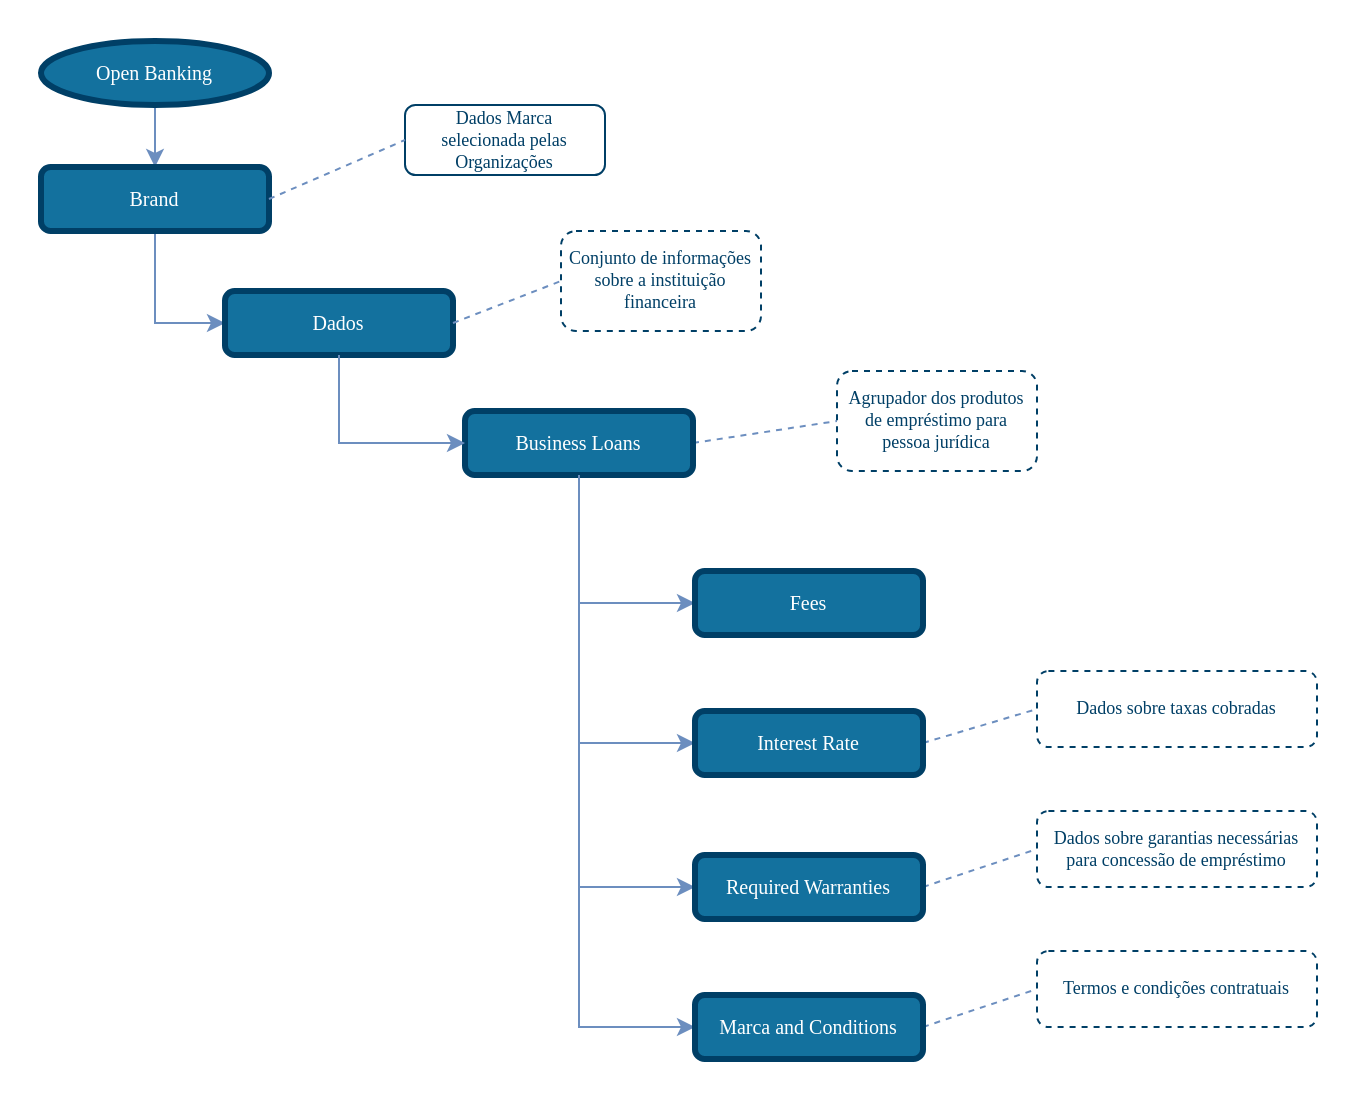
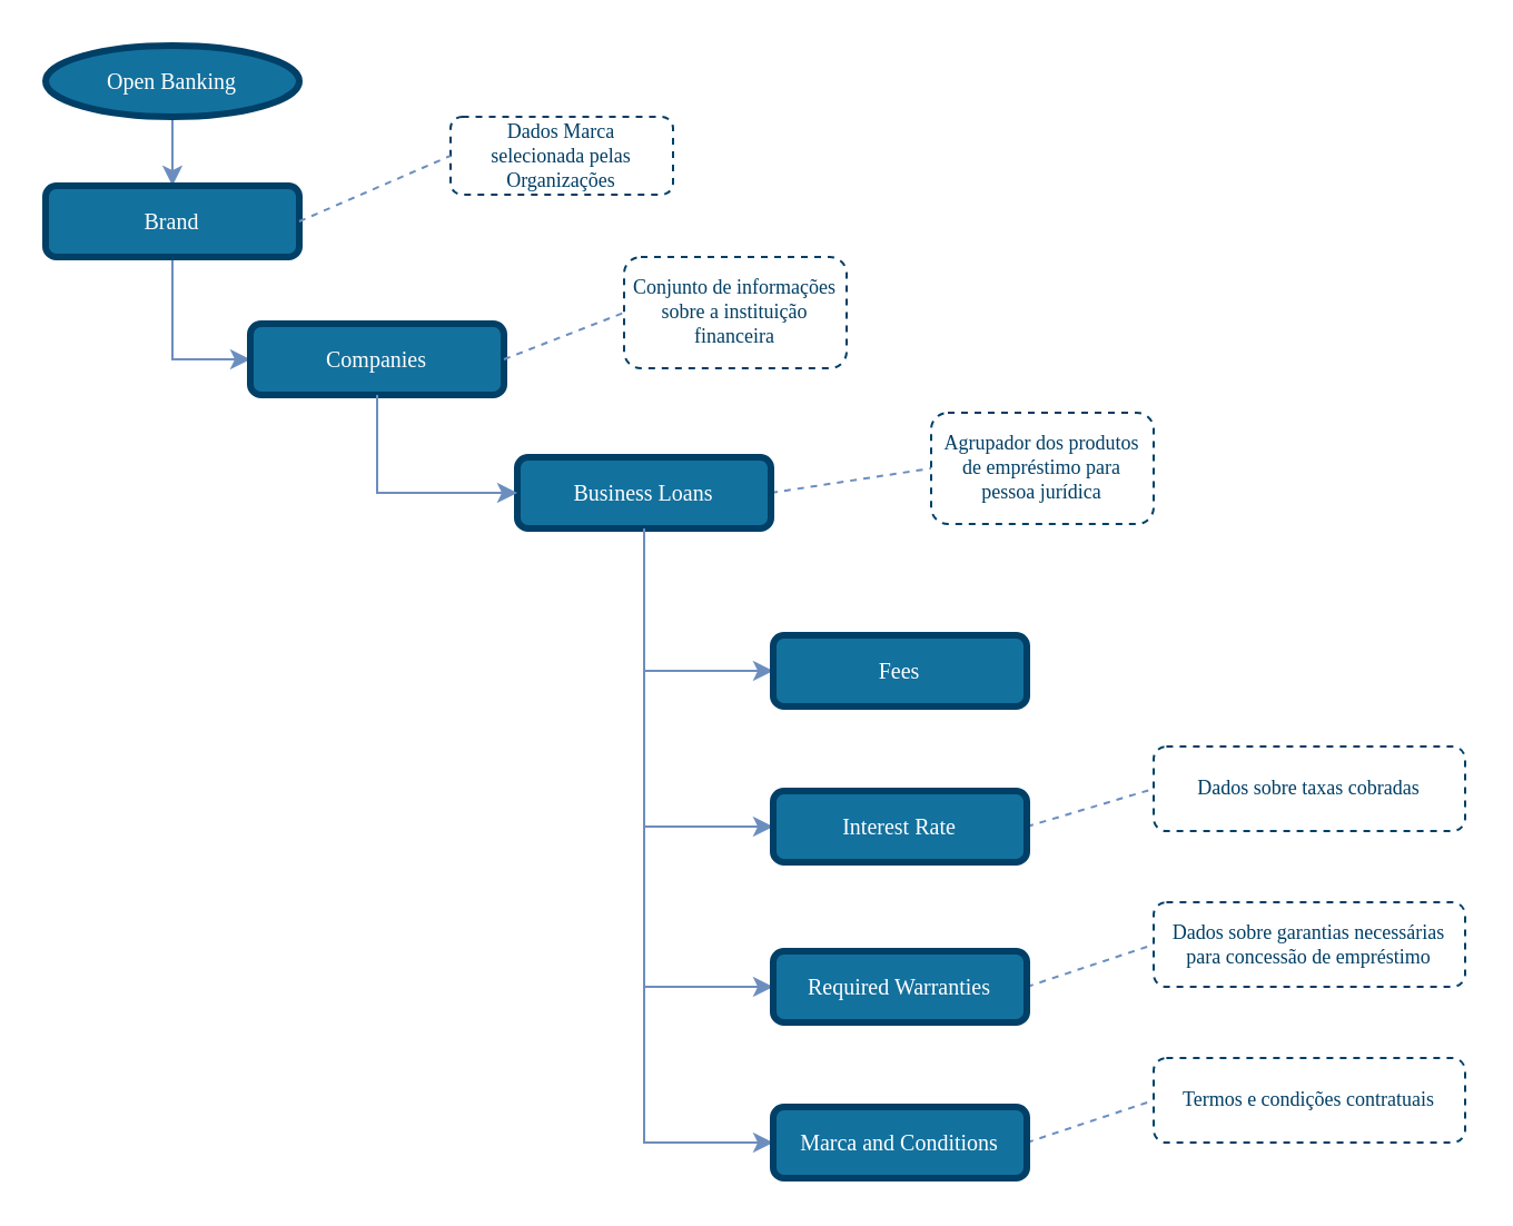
  <mxCell id="0" />
  <mxCell id="1" parent="0" />
  <mxCell id="2" style="edgeStyle=orthogonalEdgeStyle;rounded=0;orthogonalLoop=1;jettySize=auto;html=1;exitX=0.5;exitY=1;exitDx=0;exitDy=0;entryX=0.5;entryY=0;entryDx=0;entryDy=0;endSize=6;fillColor=#dae8fc;strokeColor=#6c8ebf;comic=0;shadow=0;backgroundOutline=0;snapToPoint=0;fixDash=0;endArrow=classic;endFill=1;" parent="1" source="3" target="9" edge="1"><mxGeometry relative="1" as="geometry" /></mxCell>
  <mxCell id="3" value="Open Banking" style="ellipse;whiteSpace=wrap;html=1;comic=0;shadow=0;backgroundOutline=0;snapToPoint=0;fixDash=0;strokeWidth=3;fontFamily=Verdana;fontStyle=0;labelBackgroundColor=none;labelBorderColor=none;fontSize=10;fillColor=#13719E;strokeColor=#003F66;fontColor=#ffffff;" parent="1" vertex="1"><mxGeometry x="20" y="20" width="114" height="32" as="geometry" /></mxCell>
  <mxCell id="4" style="edgeStyle=orthogonalEdgeStyle;rounded=0;orthogonalLoop=1;jettySize=auto;html=1;exitX=0.5;exitY=1;exitDx=0;exitDy=0;entryX=0;entryY=0.5;entryDx=0;entryDy=0;strokeColor=#6C8EBF;endArrow=classic;endFill=1;" parent="1" source="6" target="22" edge="1"><mxGeometry relative="1" as="geometry"><mxPoint x="336" y="308" as="targetPoint" /></mxGeometry></mxCell>
  <mxCell id="5" style="edgeStyle=none;rounded=1;orthogonalLoop=1;jettySize=auto;html=1;exitX=1;exitY=0.5;exitDx=0;exitDy=0;entryX=0;entryY=0.5;entryDx=0;entryDy=0;dashed=1;endArrow=none;endFill=0;endSize=6;strokeColor=#6C8EBF;" parent="1" source="6" target="7" edge="1"><mxGeometry relative="1" as="geometry"><mxPoint x="382" y="175" as="targetPoint" /></mxGeometry></mxCell>
  <mxCell id="6" value="Business Loans" style="rounded=1;whiteSpace=wrap;html=1;comic=0;shadow=0;backgroundOutline=0;snapToPoint=0;fixDash=0;strokeWidth=3;fontFamily=Verdana;fontStyle=0;labelBackgroundColor=none;labelBorderColor=none;fontSize=10;fillColor=#13719E;strokeColor=#003F66;fontColor=#ffffff;" parent="1" vertex="1"><mxGeometry x="232" y="205" width="114" height="32" as="geometry" /></mxCell>
  <mxCell id="7" value="&lt;font style=&quot;font-size: 9px&quot;&gt;Agrupador dos produtos de empréstimo para pessoa jurídica&lt;/font&gt;" style="rounded=1;whiteSpace=wrap;html=1;shadow=0;comic=0;strokeColor=#003F66;strokeWidth=1;fillColor=#ffffff;fontFamily=Verdana;fontSize=9;fontColor=#003F66;dashed=1;spacingLeft=5;spacing=0;spacingRight=5;spacingBottom=5;spacingTop=5;align=center;verticalAlign=middle;gradientColor=#ffffff;" parent="1" vertex="1"><mxGeometry x="418" y="185" width="100" height="50" as="geometry" /></mxCell>
  <mxCell id="8" style="edgeStyle=orthogonalEdgeStyle;rounded=0;orthogonalLoop=1;jettySize=auto;html=1;entryX=0;entryY=0.5;entryDx=0;entryDy=0;shadow=0;strokeColor=#6c8ebf;fillColor=#dae8fc;endFill=1;endSize=6;comic=0;exitX=0.5;exitY=1;exitDx=0;exitDy=0;" parent="1" source="9" target="14" edge="1"><mxGeometry relative="1" as="geometry" /></mxCell>
  <mxCell id="9" value="Brand" style="rounded=1;whiteSpace=wrap;html=1;comic=0;shadow=0;backgroundOutline=0;snapToPoint=0;fixDash=0;strokeWidth=3;fontFamily=Verdana;fontStyle=0;labelBackgroundColor=none;labelBorderColor=none;fontSize=10;fillColor=#13719E;strokeColor=#003F66;fontColor=#ffffff;" parent="1" vertex="1"><mxGeometry x="20" y="83" width="114" height="32" as="geometry" /></mxCell>
- <mxCell id="10" value="Dados Marca selecionada pelas Organizações" style="rounded=1;whiteSpace=wrap;html=1;shadow=0;comic=0;strokeColor=#003F66;strokeWidth=1;fillColor=#ffffff;fontFamily=Verdana;fontSize=9;fontColor=#003F66;dashed=0;spacingLeft=5;spacing=0;spacingRight=5;spacingBottom=5;spacingTop=5;align=center;verticalAlign=middle;gradientColor=#ffffff;" parent="1" vertex="1"><mxGeometry x="202" y="52" width="100" height="35" as="geometry" /></mxCell>
+ <mxCell id="10" value="Dados Marca selecionada pelas Organizações" style="rounded=1;whiteSpace=wrap;html=1;shadow=0;comic=0;strokeColor=#003F66;strokeWidth=1;fillColor=#ffffff;fontFamily=Verdana;fontSize=9;fontColor=#003F66;dashed=1;spacingLeft=5;spacing=0;spacingRight=5;spacingBottom=5;spacingTop=5;align=center;verticalAlign=middle;gradientColor=#ffffff;" parent="1" vertex="1"><mxGeometry x="202" y="52" width="100" height="35" as="geometry" /></mxCell>
  <mxCell id="11" style="edgeStyle=none;rounded=1;orthogonalLoop=1;jettySize=auto;html=1;exitX=1;exitY=0.5;exitDx=0;exitDy=0;entryX=0;entryY=0.5;entryDx=0;entryDy=0;dashed=1;endArrow=none;endFill=0;endSize=6;strokeColor=#6C8EBF;" parent="1" source="9" target="10" edge="1"><mxGeometry relative="1" as="geometry"><mxPoint x="250" y="160" as="targetPoint" /><mxPoint x="144" y="181" as="sourcePoint" /></mxGeometry></mxCell>
  <mxCell id="12" style="edgeStyle=orthogonalEdgeStyle;rounded=0;orthogonalLoop=1;jettySize=auto;html=1;entryX=0;entryY=0.5;entryDx=0;entryDy=0;strokeColor=#6C8EBF;endArrow=classic;endFill=1;exitX=0.5;exitY=1;exitDx=0;exitDy=0;" parent="1" source="6" target="23" edge="1"><mxGeometry relative="1" as="geometry"><mxPoint x="288" y="245" as="sourcePoint" /><mxPoint x="336" y="380" as="targetPoint" /></mxGeometry></mxCell>
  <mxCell id="13" style="edgeStyle=orthogonalEdgeStyle;rounded=0;orthogonalLoop=1;jettySize=auto;html=1;exitX=0.5;exitY=1;exitDx=0;exitDy=0;entryX=0;entryY=0.5;entryDx=0;entryDy=0;strokeColor=#6C8EBF;endArrow=classic;endFill=1;" parent="1" source="6" target="25" edge="1"><mxGeometry relative="1" as="geometry"><mxPoint x="339" y="287" as="sourcePoint" /><mxPoint x="336" y="509" as="targetPoint" /></mxGeometry></mxCell>
- <mxCell id="14" value="Dados" style="rounded=1;whiteSpace=wrap;html=1;comic=0;shadow=0;backgroundOutline=0;snapToPoint=0;fixDash=0;strokeWidth=3;fontFamily=Verdana;fontStyle=0;labelBackgroundColor=none;labelBorderColor=none;fontSize=10;fillColor=#13719E;strokeColor=#003F66;fontColor=#ffffff;" parent="1" vertex="1"><mxGeometry x="112" y="145" width="114" height="32" as="geometry" /></mxCell>
+ <mxCell id="14" value="Companies" style="rounded=1;whiteSpace=wrap;html=1;comic=0;shadow=0;backgroundOutline=0;snapToPoint=0;fixDash=0;strokeWidth=3;fontFamily=Verdana;fontStyle=0;labelBackgroundColor=none;labelBorderColor=none;fontSize=10;fillColor=#13719E;strokeColor=#003F66;fontColor=#ffffff;" parent="1" vertex="1"><mxGeometry x="112" y="145" width="114" height="32" as="geometry" /></mxCell>
  <mxCell id="15" style="edgeStyle=orthogonalEdgeStyle;rounded=0;orthogonalLoop=1;jettySize=auto;html=1;entryX=0;entryY=0.5;entryDx=0;entryDy=0;shadow=0;strokeColor=#6c8ebf;fillColor=#dae8fc;endFill=1;endSize=6;comic=0;exitX=0.5;exitY=1;exitDx=0;exitDy=0;" parent="1" source="14" target="6" edge="1"><mxGeometry relative="1" as="geometry"><mxPoint x="151.5" y="254" as="sourcePoint" /><mxPoint x="186.5" y="310" as="targetPoint" /></mxGeometry></mxCell>
  <mxCell id="16" style="edgeStyle=none;rounded=1;orthogonalLoop=1;jettySize=auto;html=1;exitX=1;exitY=0.5;exitDx=0;exitDy=0;entryX=0;entryY=0.5;entryDx=0;entryDy=0;dashed=1;endArrow=none;endFill=0;endSize=6;strokeColor=#6C8EBF;" parent="1" source="14" target="17" edge="1"><mxGeometry relative="1" as="geometry"><mxPoint x="232" y="157" as="sourcePoint" /></mxGeometry></mxCell>
  <mxCell id="17" value="&lt;font style=&quot;font-size: 9px&quot;&gt;Conjunto de informações sobre a instituição financeira&lt;/font&gt;" style="rounded=1;whiteSpace=wrap;html=1;shadow=0;comic=0;strokeColor=#003F66;strokeWidth=1;fillColor=#ffffff;gradientColor=#ffffff;fontFamily=Verdana;fontSize=9;fontColor=#003F66;dashed=1;spacingLeft=5;spacing=0;spacingRight=5;spacingBottom=5;spacingTop=5;align=center;verticalAlign=middle;" parent="1" vertex="1"><mxGeometry x="280" y="115" width="100" height="50" as="geometry" /></mxCell>
  <mxCell id="18" style="edgeStyle=orthogonalEdgeStyle;rounded=0;orthogonalLoop=1;jettySize=auto;html=1;entryX=0;entryY=0.5;entryDx=0;entryDy=0;strokeColor=#6C8EBF;endArrow=classic;endFill=1;exitX=0.5;exitY=1;exitDx=0;exitDy=0;" parent="1" source="6" target="24" edge="1"><mxGeometry relative="1" as="geometry"><mxPoint x="299" y="247" as="sourcePoint" /><mxPoint x="336" y="443" as="targetPoint" /></mxGeometry></mxCell>
  <mxCell id="19" style="edgeStyle=none;rounded=1;orthogonalLoop=1;jettySize=auto;html=1;entryX=0;entryY=0.5;entryDx=0;entryDy=0;dashed=1;endArrow=none;endFill=0;endSize=6;strokeColor=#6C8EBF;exitX=1;exitY=0.5;exitDx=0;exitDy=0;" parent="1" source="23" target="26" edge="1"><mxGeometry relative="1" as="geometry"><mxPoint x="509" y="395" as="sourcePoint" /><mxPoint x="539" y="274" as="targetPoint" /></mxGeometry></mxCell>
  <mxCell id="20" style="edgeStyle=none;rounded=1;orthogonalLoop=1;jettySize=auto;html=1;entryX=0;entryY=0.5;entryDx=0;entryDy=0;dashed=1;endArrow=none;endFill=0;endSize=6;strokeColor=#6C8EBF;exitX=1;exitY=0.5;exitDx=0;exitDy=0;" parent="1" source="24" target="27" edge="1"><mxGeometry relative="1" as="geometry"><mxPoint x="489" y="451" as="sourcePoint" /><mxPoint x="539" y="344" as="targetPoint" /></mxGeometry></mxCell>
  <mxCell id="21" style="edgeStyle=none;rounded=1;orthogonalLoop=1;jettySize=auto;html=1;exitX=1;exitY=0.5;exitDx=0;exitDy=0;entryX=0;entryY=0.5;entryDx=0;entryDy=0;dashed=1;endArrow=none;endFill=0;endSize=6;strokeColor=#6C8EBF;" parent="1" source="25" target="28" edge="1"><mxGeometry relative="1" as="geometry"><mxPoint x="463" y="521" as="sourcePoint" /><mxPoint x="539" y="414" as="targetPoint" /></mxGeometry></mxCell>
  <mxCell id="22" value="Fees" style="rounded=1;whiteSpace=wrap;html=1;comic=0;shadow=0;backgroundOutline=0;snapToPoint=0;fixDash=0;strokeWidth=3;fontFamily=Verdana;fontStyle=0;labelBackgroundColor=none;labelBorderColor=none;fontSize=10;fillColor=#13719E;strokeColor=#003F66;fontColor=#ffffff;" parent="1" vertex="1"><mxGeometry x="347" y="285" width="114" height="32" as="geometry" /></mxCell>
  <mxCell id="23" value="Interest Rate" style="rounded=1;whiteSpace=wrap;html=1;comic=0;shadow=0;backgroundOutline=0;snapToPoint=0;fixDash=0;strokeWidth=3;fontFamily=Verdana;fontStyle=0;labelBackgroundColor=none;labelBorderColor=none;fontSize=10;fillColor=#13719E;strokeColor=#003F66;fontColor=#ffffff;" parent="1" vertex="1"><mxGeometry x="347" y="355" width="114" height="32" as="geometry" /></mxCell>
  <mxCell id="24" value="Required Warranties" style="rounded=1;whiteSpace=wrap;html=1;comic=0;shadow=0;backgroundOutline=0;snapToPoint=0;fixDash=0;strokeWidth=3;fontFamily=Verdana;fontStyle=0;labelBackgroundColor=none;labelBorderColor=none;fontSize=10;fillColor=#13719E;strokeColor=#003F66;fontColor=#ffffff;" parent="1" vertex="1"><mxGeometry x="347" y="427" width="114" height="32" as="geometry" /></mxCell>
  <mxCell id="25" value="Marca and Conditions" style="rounded=1;whiteSpace=wrap;html=1;comic=0;shadow=0;backgroundOutline=0;snapToPoint=0;fixDash=0;strokeWidth=3;fontFamily=Verdana;fontStyle=0;labelBackgroundColor=none;labelBorderColor=none;fontSize=10;fillColor=#13719E;strokeColor=#003F66;fontColor=#ffffff;" parent="1" vertex="1"><mxGeometry x="347" y="497" width="114" height="32" as="geometry" /></mxCell>
  <mxCell id="26" value="&lt;font style=&quot;font-size: 9px&quot;&gt;Dados sobre taxas cobradas&lt;/font&gt;" style="rounded=1;whiteSpace=wrap;html=1;shadow=0;comic=0;strokeColor=#003F66;strokeWidth=1;fillColor=#ffffff;fontFamily=Verdana;fontSize=9;fontColor=#003F66;dashed=1;spacingLeft=5;spacing=0;spacingRight=5;spacingBottom=5;spacingTop=5;align=center;verticalAlign=middle;gradientColor=#ffffff;" parent="1" vertex="1"><mxGeometry x="518" y="335" width="140" height="38" as="geometry" /></mxCell>
  <mxCell id="27" value="Dados sobre garantias necessárias para concessão de empréstimo" style="rounded=1;whiteSpace=wrap;html=1;shadow=0;comic=0;strokeColor=#003F66;strokeWidth=1;fillColor=#ffffff;fontFamily=Verdana;fontSize=9;fontColor=#003F66;dashed=1;spacingLeft=5;spacing=0;spacingRight=5;spacingBottom=5;spacingTop=5;align=center;verticalAlign=middle;gradientColor=#ffffff;" parent="1" vertex="1"><mxGeometry x="518" y="405" width="140" height="38" as="geometry" /></mxCell>
  <mxCell id="28" value="&lt;font style=&quot;font-size: 9px&quot;&gt;Termos e condições contratuais&lt;/font&gt;" style="rounded=1;whiteSpace=wrap;html=1;shadow=0;comic=0;strokeColor=#003F66;strokeWidth=1;fillColor=#ffffff;fontFamily=Verdana;fontSize=9;fontColor=#003F66;dashed=1;spacingLeft=5;spacing=0;spacingRight=5;spacingBottom=5;spacingTop=5;align=center;verticalAlign=middle;gradientColor=#ffffff;" parent="1" vertex="1"><mxGeometry x="518" y="475" width="140" height="38" as="geometry" /></mxCell>
